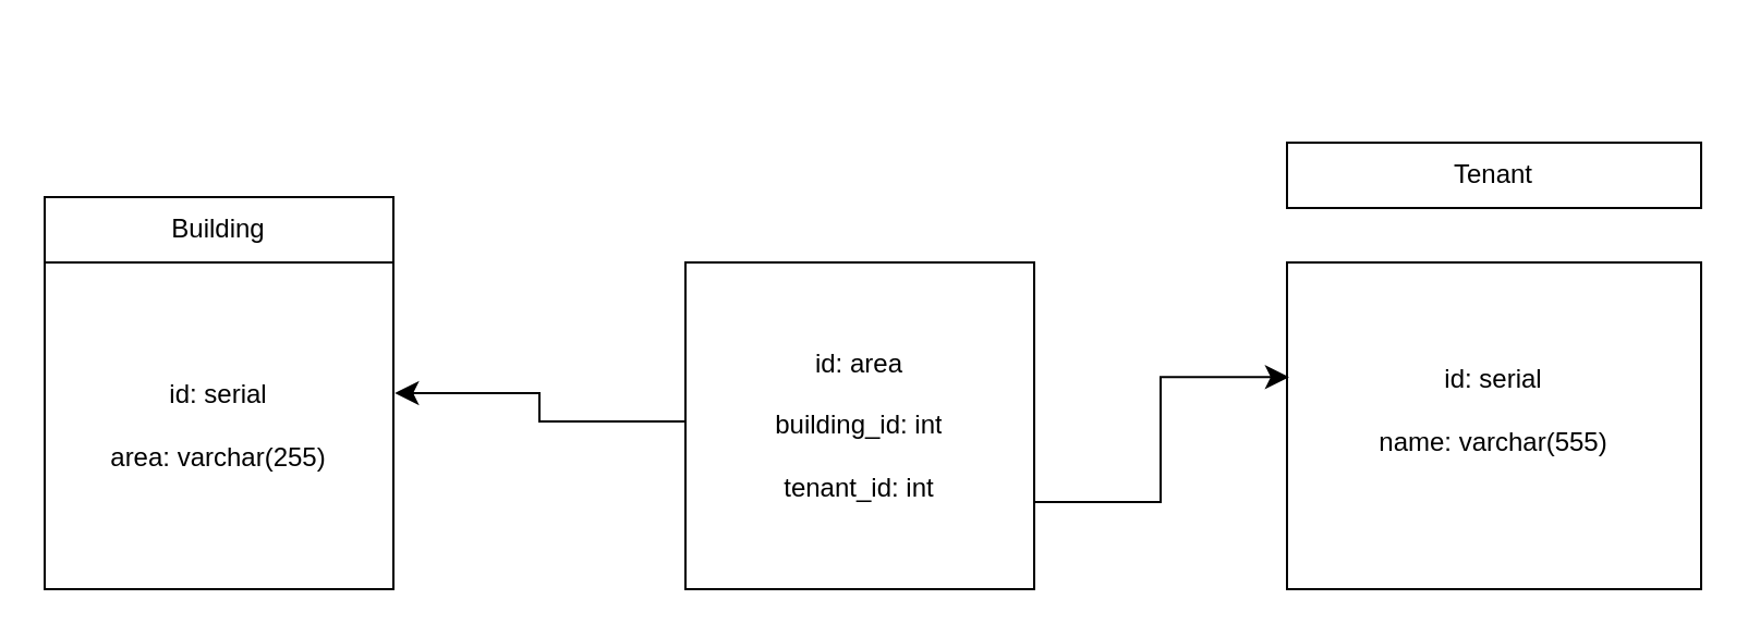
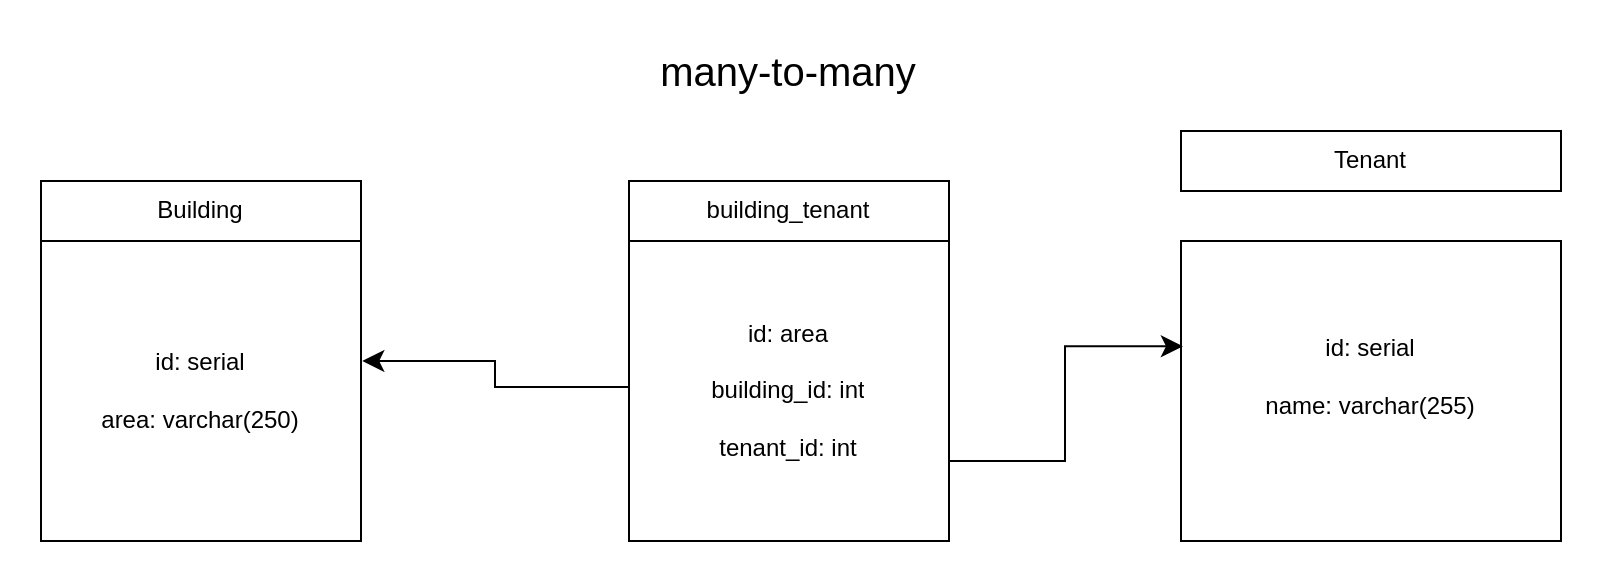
  <mxCell id="0" />
  <mxCell id="1" parent="0" />
  <mxCell id="2" value="Building" style="text;strokeColor=default;fillColor=none;spacingLeft=4;spacingRight=4;overflow=hidden;rotatable=0;points=[[0,0.5],[1,0.5]];portConstraint=eastwest;fontSize=12;whiteSpace=wrap;html=1;align=center;verticalAlign=middle;" parent="1" vertex="1"><mxGeometry x="20" y="90" width="160" height="30" as="geometry" /></mxCell>
- <mxCell id="3" value="id: serial&lt;br&gt;&lt;br style=&quot;border-color: var(--border-color);&quot;&gt;area: varchar(255)" style="text;strokeColor=default;fillColor=none;spacingLeft=4;spacingRight=4;overflow=hidden;rotatable=0;points=[[0,0.5],[1,0.5]];portConstraint=eastwest;fontSize=12;whiteSpace=wrap;html=1;align=center;verticalAlign=middle;" parent="1" vertex="1"><mxGeometry x="20" y="120" width="160" height="150" as="geometry" /></mxCell>
+ <mxCell id="3" value="id: serial&lt;br&gt;&lt;br style=&quot;border-color: var(--border-color);&quot;&gt;area: varchar(250)" style="text;strokeColor=default;fillColor=none;spacingLeft=4;spacingRight=4;overflow=hidden;rotatable=0;points=[[0,0.5],[1,0.5]];portConstraint=eastwest;fontSize=12;whiteSpace=wrap;html=1;align=center;verticalAlign=middle;" parent="1" vertex="1"><mxGeometry x="20" y="120" width="160" height="150" as="geometry" /></mxCell>
+ <mxCell id="4" value="many-to-many" style="text;strokeColor=none;fillColor=none;spacingLeft=4;spacingRight=4;overflow=hidden;rotatable=0;points=[[0,0.5],[1,0.5]];portConstraint=eastwest;fontSize=20;whiteSpace=wrap;html=1;align=center;verticalAlign=middle;" parent="1" vertex="1"><mxGeometry x="314" y="20" width="160" height="30" as="geometry" /></mxCell>
  <mxCell id="5" value="Tenant" style="text;strokeColor=default;fillColor=none;spacingLeft=4;spacingRight=4;overflow=hidden;rotatable=0;points=[[0,0.5],[1,0.5]];portConstraint=eastwest;fontSize=12;whiteSpace=wrap;html=1;align=center;verticalAlign=middle;" parent="1" vertex="1"><mxGeometry x="590" y="65" width="190" height="30" as="geometry" /></mxCell>
- <mxCell id="6" value="id: serial&lt;br&gt;&lt;br style=&quot;border-color: var(--border-color);&quot;&gt;name: varchar(555)&lt;br&gt;&amp;nbsp;" style="text;strokeColor=default;fillColor=none;spacingLeft=4;spacingRight=4;overflow=hidden;rotatable=0;points=[[0,0.5],[1,0.5]];portConstraint=eastwest;fontSize=12;whiteSpace=wrap;html=1;align=center;verticalAlign=middle;" parent="1" vertex="1"><mxGeometry x="590" y="120" width="190" height="150" as="geometry" /></mxCell>
+ <mxCell id="6" value="id: serial&lt;br&gt;&lt;br style=&quot;border-color: var(--border-color);&quot;&gt;name: varchar(255)&lt;br&gt;&amp;nbsp;" style="text;strokeColor=default;fillColor=none;spacingLeft=4;spacingRight=4;overflow=hidden;rotatable=0;points=[[0,0.5],[1,0.5]];portConstraint=eastwest;fontSize=12;whiteSpace=wrap;html=1;align=center;verticalAlign=middle;" parent="1" vertex="1"><mxGeometry x="590" y="120" width="190" height="150" as="geometry" /></mxCell>
+ <mxCell id="7" value="building_tenant" style="text;strokeColor=default;fillColor=none;spacingLeft=4;spacingRight=4;overflow=hidden;rotatable=0;points=[[0,0.5],[1,0.5]];portConstraint=eastwest;fontSize=12;whiteSpace=wrap;html=1;align=center;verticalAlign=middle;" parent="1" vertex="1"><mxGeometry x="314" y="90" width="160" height="30" as="geometry" /></mxCell>
  <mxCell id="8" value="id: area&lt;br&gt;&lt;br style=&quot;border-color: var(--border-color);&quot;&gt;building_id: int&lt;br&gt;&lt;br&gt;tenant_id: int" style="text;strokeColor=default;fillColor=none;spacingLeft=4;spacingRight=4;overflow=hidden;rotatable=0;points=[[0,0.5],[1,0.5]];portConstraint=eastwest;fontSize=12;whiteSpace=wrap;html=1;align=center;verticalAlign=middle;" parent="1" vertex="1"><mxGeometry x="314" y="120" width="160" height="150" as="geometry" /></mxCell>
  <mxCell id="9" value="" style="edgeStyle=elbowEdgeStyle;elbow=horizontal;endArrow=classic;html=1;curved=0;rounded=0;endSize=8;startSize=8;entryX=0.005;entryY=0.351;entryDx=0;entryDy=0;entryPerimeter=0;" parent="1" target="6" edge="1"><mxGeometry width="50" height="50" relative="1" as="geometry"><mxPoint x="474" y="230" as="sourcePoint" /><mxPoint x="524" y="180" as="targetPoint" /></mxGeometry></mxCell>
  <mxCell id="10" value="" style="edgeStyle=elbowEdgeStyle;elbow=horizontal;endArrow=classic;html=1;curved=0;rounded=0;endSize=8;startSize=8;entryX=1.004;entryY=0.4;entryDx=0;entryDy=0;entryPerimeter=0;" parent="1" edge="1" target="3"><mxGeometry width="50" height="50" relative="1" as="geometry"><mxPoint x="314" y="193" as="sourcePoint" /><mxPoint x="180" y="140" as="targetPoint" /></mxGeometry></mxCell>
